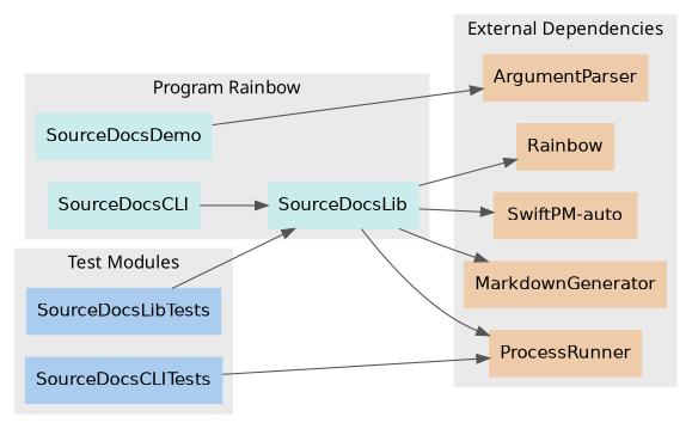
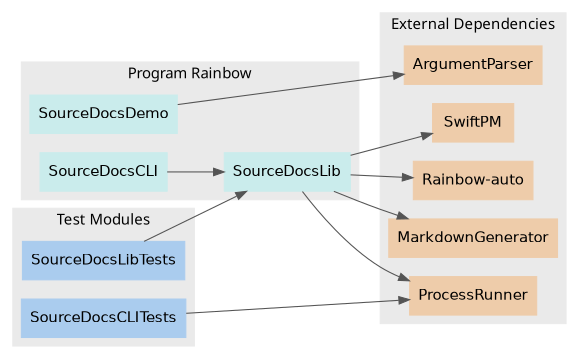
  digraph {
    color="#eaeaea"
    fontname="Helvetica-light"
    rankdir=LR
    style=filled
    node [color="#eeccaa" fontname=Helvetica shape=box style=filled]
    edge [color="#545454"]
    SourceDocsCLI [color="#caecec"]
    SourceDocsLib [color="#caecec"]
    SourceDocsDemo [color="#caecec"]
    SourceDocsCLITests [color="#aaccee"]
    SourceDocsLibTests [color="#aaccee"]
    ArgumentParser
    MarkdownGenerator
    ProcessRunner
-   Rainbow
-   "SwiftPM-auto"
+   Rainbow [label=SwiftPM]
+   "SwiftPM-auto" [label="Rainbow-auto"]
    subgraph cluster_1 {
      label="Program Rainbow"
      SourceDocsCLI
      SourceDocsLib
      SourceDocsDemo
    }
    subgraph cluster_2 {
      label="Test Modules"
      SourceDocsCLITests
      SourceDocsLibTests
    }
    subgraph cluster_3 {
      label="External Dependencies"
      ArgumentParser
      MarkdownGenerator
      ProcessRunner
      Rainbow
      "SwiftPM-auto"
    }
    SourceDocsCLI -> SourceDocsLib
    SourceDocsLib -> MarkdownGenerator
    SourceDocsLib -> ProcessRunner
    SourceDocsLib -> Rainbow
    SourceDocsLib -> "SwiftPM-auto"
    SourceDocsDemo -> ArgumentParser
    SourceDocsCLITests -> ProcessRunner
    SourceDocsLibTests -> SourceDocsLib
  }
